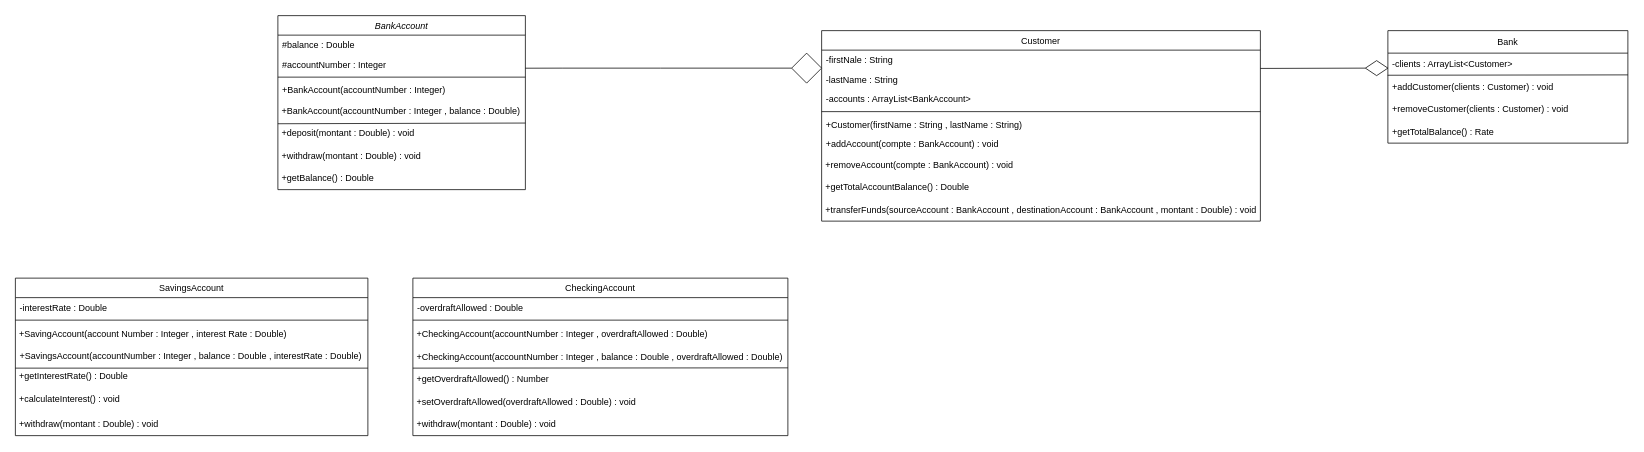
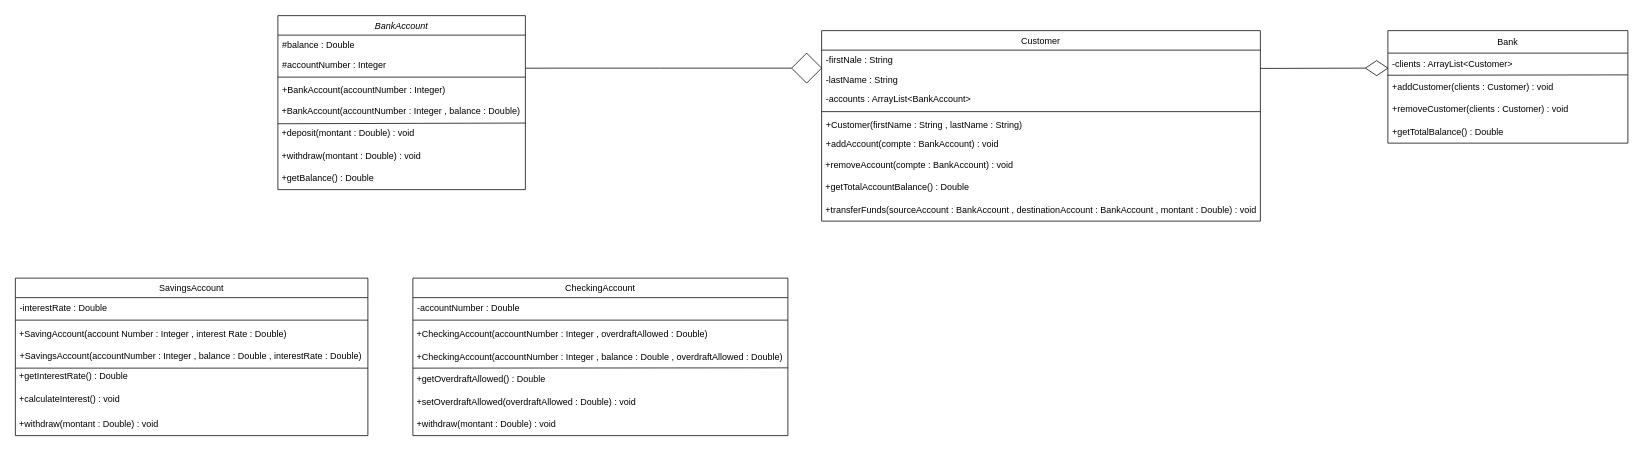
  <mxCell id="0" />
  <mxCell id="1" parent="0" />
  <mxCell id="2" value="BankAccount" style="swimlane;fontStyle=2;align=center;verticalAlign=top;childLayout=stackLayout;horizontal=1;startSize=26;horizontalStack=0;resizeParent=1;resizeLast=0;collapsible=1;marginBottom=0;rounded=0;shadow=0;strokeWidth=1;" parent="1" vertex="1"><mxGeometry x="370" y="20" width="330" height="232" as="geometry"><mxRectangle x="230" y="140" width="160" height="26" as="alternateBounds" /></mxGeometry></mxCell>
  <mxCell id="3" value="#balance : Double" style="text;align=left;verticalAlign=top;spacingLeft=4;spacingRight=4;overflow=hidden;rotatable=0;points=[[0,0.5],[1,0.5]];portConstraint=eastwest;rounded=0;shadow=0;html=0;" parent="2" vertex="1"><mxGeometry y="26" width="330" height="26" as="geometry" /></mxCell>
  <mxCell id="4" value="#accountNumber : Integer" style="text;align=left;verticalAlign=top;spacingLeft=4;spacingRight=4;overflow=hidden;rotatable=0;points=[[0,0.5],[1,0.5]];portConstraint=eastwest;" parent="2" vertex="1"><mxGeometry y="52" width="330" height="26" as="geometry" /></mxCell>
  <mxCell id="5" value="" style="line;html=1;strokeWidth=1;align=left;verticalAlign=middle;spacingTop=-1;spacingLeft=3;spacingRight=3;rotatable=0;labelPosition=right;points=[];portConstraint=eastwest;" parent="2" vertex="1"><mxGeometry y="78" width="330" height="8" as="geometry" /></mxCell>
  <mxCell id="6" value="+BankAccount(accountNumber : Integer)" style="text;align=left;verticalAlign=top;spacingLeft=4;spacingRight=4;overflow=hidden;rotatable=0;points=[[0,0.5],[1,0.5]];portConstraint=eastwest;" parent="2" vertex="1"><mxGeometry y="86" width="330" height="26" as="geometry" /></mxCell>
  <mxCell id="7" value="&amp;nbsp;+BankAccount(accountNumber : Integer , balance : Double)" style="text;html=1;align=left;verticalAlign=middle;resizable=0;points=[];autosize=1;strokeColor=none;fillColor=none;" parent="2" vertex="1"><mxGeometry y="112" width="330" height="30" as="geometry" /></mxCell>
  <mxCell id="8" value="&amp;nbsp;+deposit(montant : Double) : void&amp;nbsp;" style="text;html=1;align=left;verticalAlign=middle;resizable=0;points=[];autosize=1;strokeColor=none;fillColor=none;" parent="2" vertex="1"><mxGeometry y="142" width="330" height="30" as="geometry" /></mxCell>
  <mxCell id="9" value="" style="endArrow=none;html=1;rounded=0;exitX=0;exitY=1.072;exitDx=0;exitDy=0;exitPerimeter=0;entryX=1;entryY=0.041;entryDx=0;entryDy=0;entryPerimeter=0;" parent="2" source="7" target="8" edge="1"><mxGeometry width="50" height="50" relative="1" as="geometry"><mxPoint x="10" y="192" as="sourcePoint" /><mxPoint x="320" y="150" as="targetPoint" /></mxGeometry></mxCell>
  <mxCell id="10" value="&amp;nbsp;+withdraw(montant : Double) : void&amp;nbsp;" style="text;html=1;align=left;verticalAlign=middle;resizable=0;points=[];autosize=1;strokeColor=none;fillColor=none;" parent="2" vertex="1"><mxGeometry y="172" width="330" height="30" as="geometry" /></mxCell>
  <mxCell id="11" value="&amp;nbsp;+getBalance() : Double&amp;nbsp;" style="text;html=1;align=left;verticalAlign=middle;resizable=0;points=[];autosize=1;strokeColor=none;fillColor=none;" parent="2" vertex="1"><mxGeometry y="202" width="330" height="30" as="geometry" /></mxCell>
  <mxCell id="12" value="SavingsAccount" style="swimlane;fontStyle=0;align=center;verticalAlign=top;childLayout=stackLayout;horizontal=1;startSize=26;horizontalStack=0;resizeParent=1;resizeLast=0;collapsible=1;marginBottom=0;rounded=0;shadow=0;strokeWidth=1;" parent="1" vertex="1"><mxGeometry x="20" y="370" width="470" height="210" as="geometry"><mxRectangle x="130" y="380" width="160" height="26" as="alternateBounds" /></mxGeometry></mxCell>
  <mxCell id="13" value="-interestRate : Double" style="text;align=left;verticalAlign=top;spacingLeft=4;spacingRight=4;overflow=hidden;rotatable=0;points=[[0,0.5],[1,0.5]];portConstraint=eastwest;" parent="12" vertex="1"><mxGeometry y="26" width="470" height="26" as="geometry" /></mxCell>
  <mxCell id="14" value="" style="line;html=1;strokeWidth=1;align=left;verticalAlign=middle;spacingTop=-1;spacingLeft=3;spacingRight=3;rotatable=0;labelPosition=right;points=[];portConstraint=eastwest;" parent="12" vertex="1"><mxGeometry y="52" width="470" height="8" as="geometry" /></mxCell>
  <mxCell id="15" value="&amp;nbsp;+SavingAccount(account Number : Integer , interest Rate : Double)" style="text;html=1;align=left;verticalAlign=middle;resizable=0;points=[];autosize=1;strokeColor=none;fillColor=none;" parent="12" vertex="1"><mxGeometry y="60" width="470" height="30" as="geometry" /></mxCell>
  <mxCell id="16" value="+SavingsAccount(accountNumber : Integer , balance : Double , interestRate : Double)" style="text;align=left;verticalAlign=top;spacingLeft=4;spacingRight=4;overflow=hidden;rotatable=0;points=[[0,0.5],[1,0.5]];portConstraint=eastwest;" parent="12" vertex="1"><mxGeometry y="90" width="470" height="26" as="geometry" /></mxCell>
  <mxCell id="17" value="" style="endArrow=none;html=1;rounded=0;exitX=0;exitY=1.154;exitDx=0;exitDy=0;exitPerimeter=0;" parent="12" source="16" edge="1"><mxGeometry width="50" height="50" relative="1" as="geometry"><mxPoint x="260" y="120" as="sourcePoint" /><mxPoint x="470" y="120" as="targetPoint" /><Array as="points" /></mxGeometry></mxCell>
  <mxCell id="18" value="&amp;nbsp;+getInterestRate() : Double" style="text;html=1;align=left;verticalAlign=middle;resizable=0;points=[];autosize=1;strokeColor=none;fillColor=none;" parent="12" vertex="1"><mxGeometry y="116" width="470" height="30" as="geometry" /></mxCell>
  <mxCell id="19" value="&amp;nbsp;+calculateInterest() : void&amp;nbsp;" style="text;html=1;align=left;verticalAlign=middle;resizable=0;points=[];autosize=1;strokeColor=none;fillColor=none;" parent="12" vertex="1"><mxGeometry y="146" width="470" height="30" as="geometry" /></mxCell>
  <mxCell id="20" value="CheckingAccount" style="swimlane;fontStyle=0;align=center;verticalAlign=top;childLayout=stackLayout;horizontal=1;startSize=26;horizontalStack=0;resizeParent=1;resizeLast=0;collapsible=1;marginBottom=0;rounded=0;shadow=0;strokeWidth=1;" parent="1" vertex="1"><mxGeometry x="550" y="370" width="500" height="210" as="geometry"><mxRectangle x="340" y="380" width="170" height="26" as="alternateBounds" /></mxGeometry></mxCell>
- <mxCell id="21" value="-overdraftAllowed : Double " style="text;align=left;verticalAlign=top;spacingLeft=4;spacingRight=4;overflow=hidden;rotatable=0;points=[[0,0.5],[1,0.5]];portConstraint=eastwest;" parent="20" vertex="1"><mxGeometry y="26" width="500" height="26" as="geometry" /></mxCell>
+ <mxCell id="21" value="-accountNumber : Double " style="text;align=left;verticalAlign=top;spacingLeft=4;spacingRight=4;overflow=hidden;rotatable=0;points=[[0,0.5],[1,0.5]];portConstraint=eastwest;" parent="20" vertex="1"><mxGeometry y="26" width="500" height="26" as="geometry" /></mxCell>
  <mxCell id="22" value="" style="line;html=1;strokeWidth=1;align=left;verticalAlign=middle;spacingTop=-1;spacingLeft=3;spacingRight=3;rotatable=0;labelPosition=right;points=[];portConstraint=eastwest;" parent="20" vertex="1"><mxGeometry y="52" width="500" height="8" as="geometry" /></mxCell>
  <mxCell id="23" value="&amp;nbsp;+CheckingAccount(accountNumber : Integer , overdraftAllowed : Double)" style="text;html=1;align=left;verticalAlign=middle;resizable=0;points=[];autosize=1;strokeColor=none;fillColor=none;" parent="20" vertex="1"><mxGeometry y="60" width="500" height="30" as="geometry" /></mxCell>
  <mxCell id="24" value="&amp;nbsp;+CheckingAccount(accountNumber : Integer , balance : Double , overdraftAllowed : Double)" style="text;html=1;align=left;verticalAlign=middle;resizable=0;points=[];autosize=1;strokeColor=none;fillColor=none;" parent="20" vertex="1"><mxGeometry y="90" width="500" height="30" as="geometry" /></mxCell>
  <mxCell id="25" value="" style="endArrow=none;html=1;rounded=0;entryX=1;entryY=0.988;entryDx=0;entryDy=0;entryPerimeter=0;" parent="20" target="24" edge="1"><mxGeometry width="50" height="50" relative="1" as="geometry"><mxPoint y="120" as="sourcePoint" /><mxPoint x="206.73" y="120" as="targetPoint" /><Array as="points" /></mxGeometry></mxCell>
- <mxCell id="26" value="&amp;nbsp;+getOverdraftAllowed() : Number" style="text;html=1;align=left;verticalAlign=middle;resizable=0;points=[];autosize=1;strokeColor=none;fillColor=none;" parent="20" vertex="1"><mxGeometry y="120" width="500" height="30" as="geometry" /></mxCell>
+ <mxCell id="26" value="&amp;nbsp;+getOverdraftAllowed() : Double" style="text;html=1;align=left;verticalAlign=middle;resizable=0;points=[];autosize=1;strokeColor=none;fillColor=none;" parent="20" vertex="1"><mxGeometry y="120" width="500" height="30" as="geometry" /></mxCell>
  <mxCell id="27" value="&amp;nbsp;+setOverdraftAllowed(overdraftAllowed : Double) : void" style="text;html=1;align=left;verticalAlign=middle;resizable=0;points=[];autosize=1;strokeColor=none;fillColor=none;" parent="20" vertex="1"><mxGeometry y="150" width="500" height="30" as="geometry" /></mxCell>
  <mxCell id="28" value="&amp;nbsp;+withdraw(montant : Double) : void" style="text;html=1;align=left;verticalAlign=middle;resizable=0;points=[];autosize=1;strokeColor=none;fillColor=none;" parent="20" vertex="1"><mxGeometry y="180" width="500" height="30" as="geometry" /></mxCell>
  <mxCell id="29" value="Customer" style="swimlane;fontStyle=0;align=center;verticalAlign=top;childLayout=stackLayout;horizontal=1;startSize=26;horizontalStack=0;resizeParent=1;resizeLast=0;collapsible=1;marginBottom=0;rounded=0;shadow=0;strokeWidth=1;" parent="1" vertex="1"><mxGeometry x="1095" y="40" width="585" height="254" as="geometry"><mxRectangle x="550" y="140" width="160" height="26" as="alternateBounds" /></mxGeometry></mxCell>
  <mxCell id="30" value="-firstNale : String" style="text;align=left;verticalAlign=top;spacingLeft=4;spacingRight=4;overflow=hidden;rotatable=0;points=[[0,0.5],[1,0.5]];portConstraint=eastwest;" parent="29" vertex="1"><mxGeometry y="26" width="585" height="26" as="geometry" /></mxCell>
  <mxCell id="31" value="-lastName : String" style="text;align=left;verticalAlign=top;spacingLeft=4;spacingRight=4;overflow=hidden;rotatable=0;points=[[0,0.5],[1,0.5]];portConstraint=eastwest;rounded=0;shadow=0;html=0;" parent="29" vertex="1"><mxGeometry y="52" width="585" height="26" as="geometry" /></mxCell>
  <mxCell id="32" value="-accounts : ArrayList&lt;BankAccount&gt; " style="text;align=left;verticalAlign=top;spacingLeft=4;spacingRight=4;overflow=hidden;rotatable=0;points=[[0,0.5],[1,0.5]];portConstraint=eastwest;rounded=0;shadow=0;html=0;" parent="29" vertex="1"><mxGeometry y="78" width="585" height="26" as="geometry" /></mxCell>
  <mxCell id="33" value="" style="line;html=1;strokeWidth=1;align=left;verticalAlign=middle;spacingTop=-1;spacingLeft=3;spacingRight=3;rotatable=0;labelPosition=right;points=[];portConstraint=eastwest;" parent="29" vertex="1"><mxGeometry y="104" width="585" height="8" as="geometry" /></mxCell>
  <mxCell id="34" value="+Customer(firstName : String , lastName : String)" style="text;align=left;verticalAlign=top;spacingLeft=4;spacingRight=4;overflow=hidden;rotatable=0;points=[[0,0.5],[1,0.5]];portConstraint=eastwest;" parent="29" vertex="1"><mxGeometry y="112" width="585" height="26" as="geometry" /></mxCell>
  <mxCell id="35" value="+addAccount(compte : BankAccount) : void" style="text;align=left;verticalAlign=top;spacingLeft=4;spacingRight=4;overflow=hidden;rotatable=0;points=[[0,0.5],[1,0.5]];portConstraint=eastwest;" parent="29" vertex="1"><mxGeometry y="138" width="585" height="26" as="geometry" /></mxCell>
  <mxCell id="36" value="&amp;nbsp;+removeAccount(compte : BankAccount) : void" style="text;html=1;align=left;verticalAlign=middle;resizable=0;points=[];autosize=1;strokeColor=none;fillColor=none;" parent="29" vertex="1"><mxGeometry y="164" width="585" height="30" as="geometry" /></mxCell>
  <mxCell id="37" value="&amp;nbsp;+getTotalAccountBalance() : Double" style="text;html=1;align=left;verticalAlign=middle;resizable=0;points=[];autosize=1;strokeColor=none;fillColor=none;" parent="29" vertex="1"><mxGeometry y="194" width="585" height="30" as="geometry" /></mxCell>
  <mxCell id="38" value="&amp;nbsp;+transferFunds(sourceAccount : BankAccount&amp;nbsp;, destinationAccount : BankAccount&amp;nbsp;, montant : Double) : void" style="text;html=1;align=left;verticalAlign=middle;resizable=0;points=[];autosize=1;strokeColor=none;fillColor=none;" parent="29" vertex="1"><mxGeometry y="224" width="585" height="30" as="geometry" /></mxCell>
  <mxCell id="39" value="&amp;nbsp;+withdraw(montant : Double) : void&amp;nbsp;" style="text;html=1;align=left;verticalAlign=middle;resizable=0;points=[];autosize=1;strokeColor=none;fillColor=none;" parent="1" vertex="1"><mxGeometry x="20" y="550" width="220" height="30" as="geometry" /></mxCell>
  <mxCell id="40" value="" style="endArrow=none;html=1;rounded=0;exitX=1;exitY=0.697;exitDx=0;exitDy=0;exitPerimeter=0;entryX=0;entryY=0.5;entryDx=0;entryDy=0;" parent="1" source="4" target="41" edge="1"><mxGeometry width="50" height="50" relative="1" as="geometry"><mxPoint x="740" y="90" as="sourcePoint" /><mxPoint x="1040" y="90" as="targetPoint" /><Array as="points"><mxPoint x="750" y="90" /><mxPoint x="880" y="90" /></Array></mxGeometry></mxCell>
  <mxCell id="41" value="" style="rhombus;whiteSpace=wrap;html=1;" parent="1" vertex="1"><mxGeometry x="1055" y="70" width="40" height="40" as="geometry" /></mxCell>
  <mxCell id="42" value="" style="rhombus;whiteSpace=wrap;html=1;" parent="1" vertex="1"><mxGeometry x="1820" y="80" width="30" height="20" as="geometry" /></mxCell>
  <mxCell id="43" value="Bank" style="swimlane;fontStyle=0;childLayout=stackLayout;horizontal=1;startSize=30;horizontalStack=0;resizeParent=1;resizeParentMax=0;resizeLast=0;collapsible=1;marginBottom=0;whiteSpace=wrap;html=1;" parent="1" vertex="1"><mxGeometry x="1850" y="40" width="320" height="150" as="geometry" /></mxCell>
  <mxCell id="44" value="-clients : ArrayList&amp;lt;Customer&amp;gt;" style="text;strokeColor=none;fillColor=none;align=left;verticalAlign=middle;spacingLeft=4;spacingRight=4;overflow=hidden;points=[[0,0.5],[1,0.5]];portConstraint=eastwest;rotatable=0;whiteSpace=wrap;html=1;" parent="43" vertex="1"><mxGeometry y="30" width="320" height="30" as="geometry" /></mxCell>
  <mxCell id="45" value="+addCustomer(clients : Customer) : void&amp;nbsp;" style="text;strokeColor=none;fillColor=none;align=left;verticalAlign=middle;spacingLeft=4;spacingRight=4;overflow=hidden;points=[[0,0.5],[1,0.5]];portConstraint=eastwest;rotatable=0;whiteSpace=wrap;html=1;" parent="43" vertex="1"><mxGeometry y="60" width="320" height="30" as="geometry" /></mxCell>
  <mxCell id="46" value="+removeCustomer(clients : Customer) : void&amp;nbsp;" style="text;strokeColor=none;fillColor=none;align=left;verticalAlign=middle;spacingLeft=4;spacingRight=4;overflow=hidden;points=[[0,0.5],[1,0.5]];portConstraint=eastwest;rotatable=0;whiteSpace=wrap;html=1;" parent="43" vertex="1"><mxGeometry y="90" width="320" height="30" as="geometry" /></mxCell>
- <mxCell id="47" value="+getTotalBalance() : Rate" style="text;strokeColor=none;fillColor=none;align=left;verticalAlign=middle;spacingLeft=4;spacingRight=4;overflow=hidden;points=[[0,0.5],[1,0.5]];portConstraint=eastwest;rotatable=0;whiteSpace=wrap;html=1;" parent="43" vertex="1"><mxGeometry y="120" width="320" height="30" as="geometry" /></mxCell>
+ <mxCell id="47" value="+getTotalBalance() : Double" style="text;strokeColor=none;fillColor=none;align=left;verticalAlign=middle;spacingLeft=4;spacingRight=4;overflow=hidden;points=[[0,0.5],[1,0.5]];portConstraint=eastwest;rotatable=0;whiteSpace=wrap;html=1;" parent="43" vertex="1"><mxGeometry y="120" width="320" height="30" as="geometry" /></mxCell>
  <mxCell id="48" value="" style="endArrow=none;html=1;rounded=0;exitX=-0.001;exitY=-0.017;exitDx=0;exitDy=0;exitPerimeter=0;" parent="43" source="45" edge="1"><mxGeometry width="50" height="50" relative="1" as="geometry"><mxPoint x="80" y="40" as="sourcePoint" /><mxPoint x="320" y="59" as="targetPoint" /></mxGeometry></mxCell>
  <mxCell id="49" value="" style="endArrow=none;html=1;rounded=0;entryX=0;entryY=0.5;entryDx=0;entryDy=0;exitX=1;exitY=0.939;exitDx=0;exitDy=0;exitPerimeter=0;" parent="1" source="30" target="42" edge="1"><mxGeometry width="50" height="50" relative="1" as="geometry"><mxPoint x="1730" y="110" as="sourcePoint" /><mxPoint x="1780" y="60" as="targetPoint" /></mxGeometry></mxCell>
